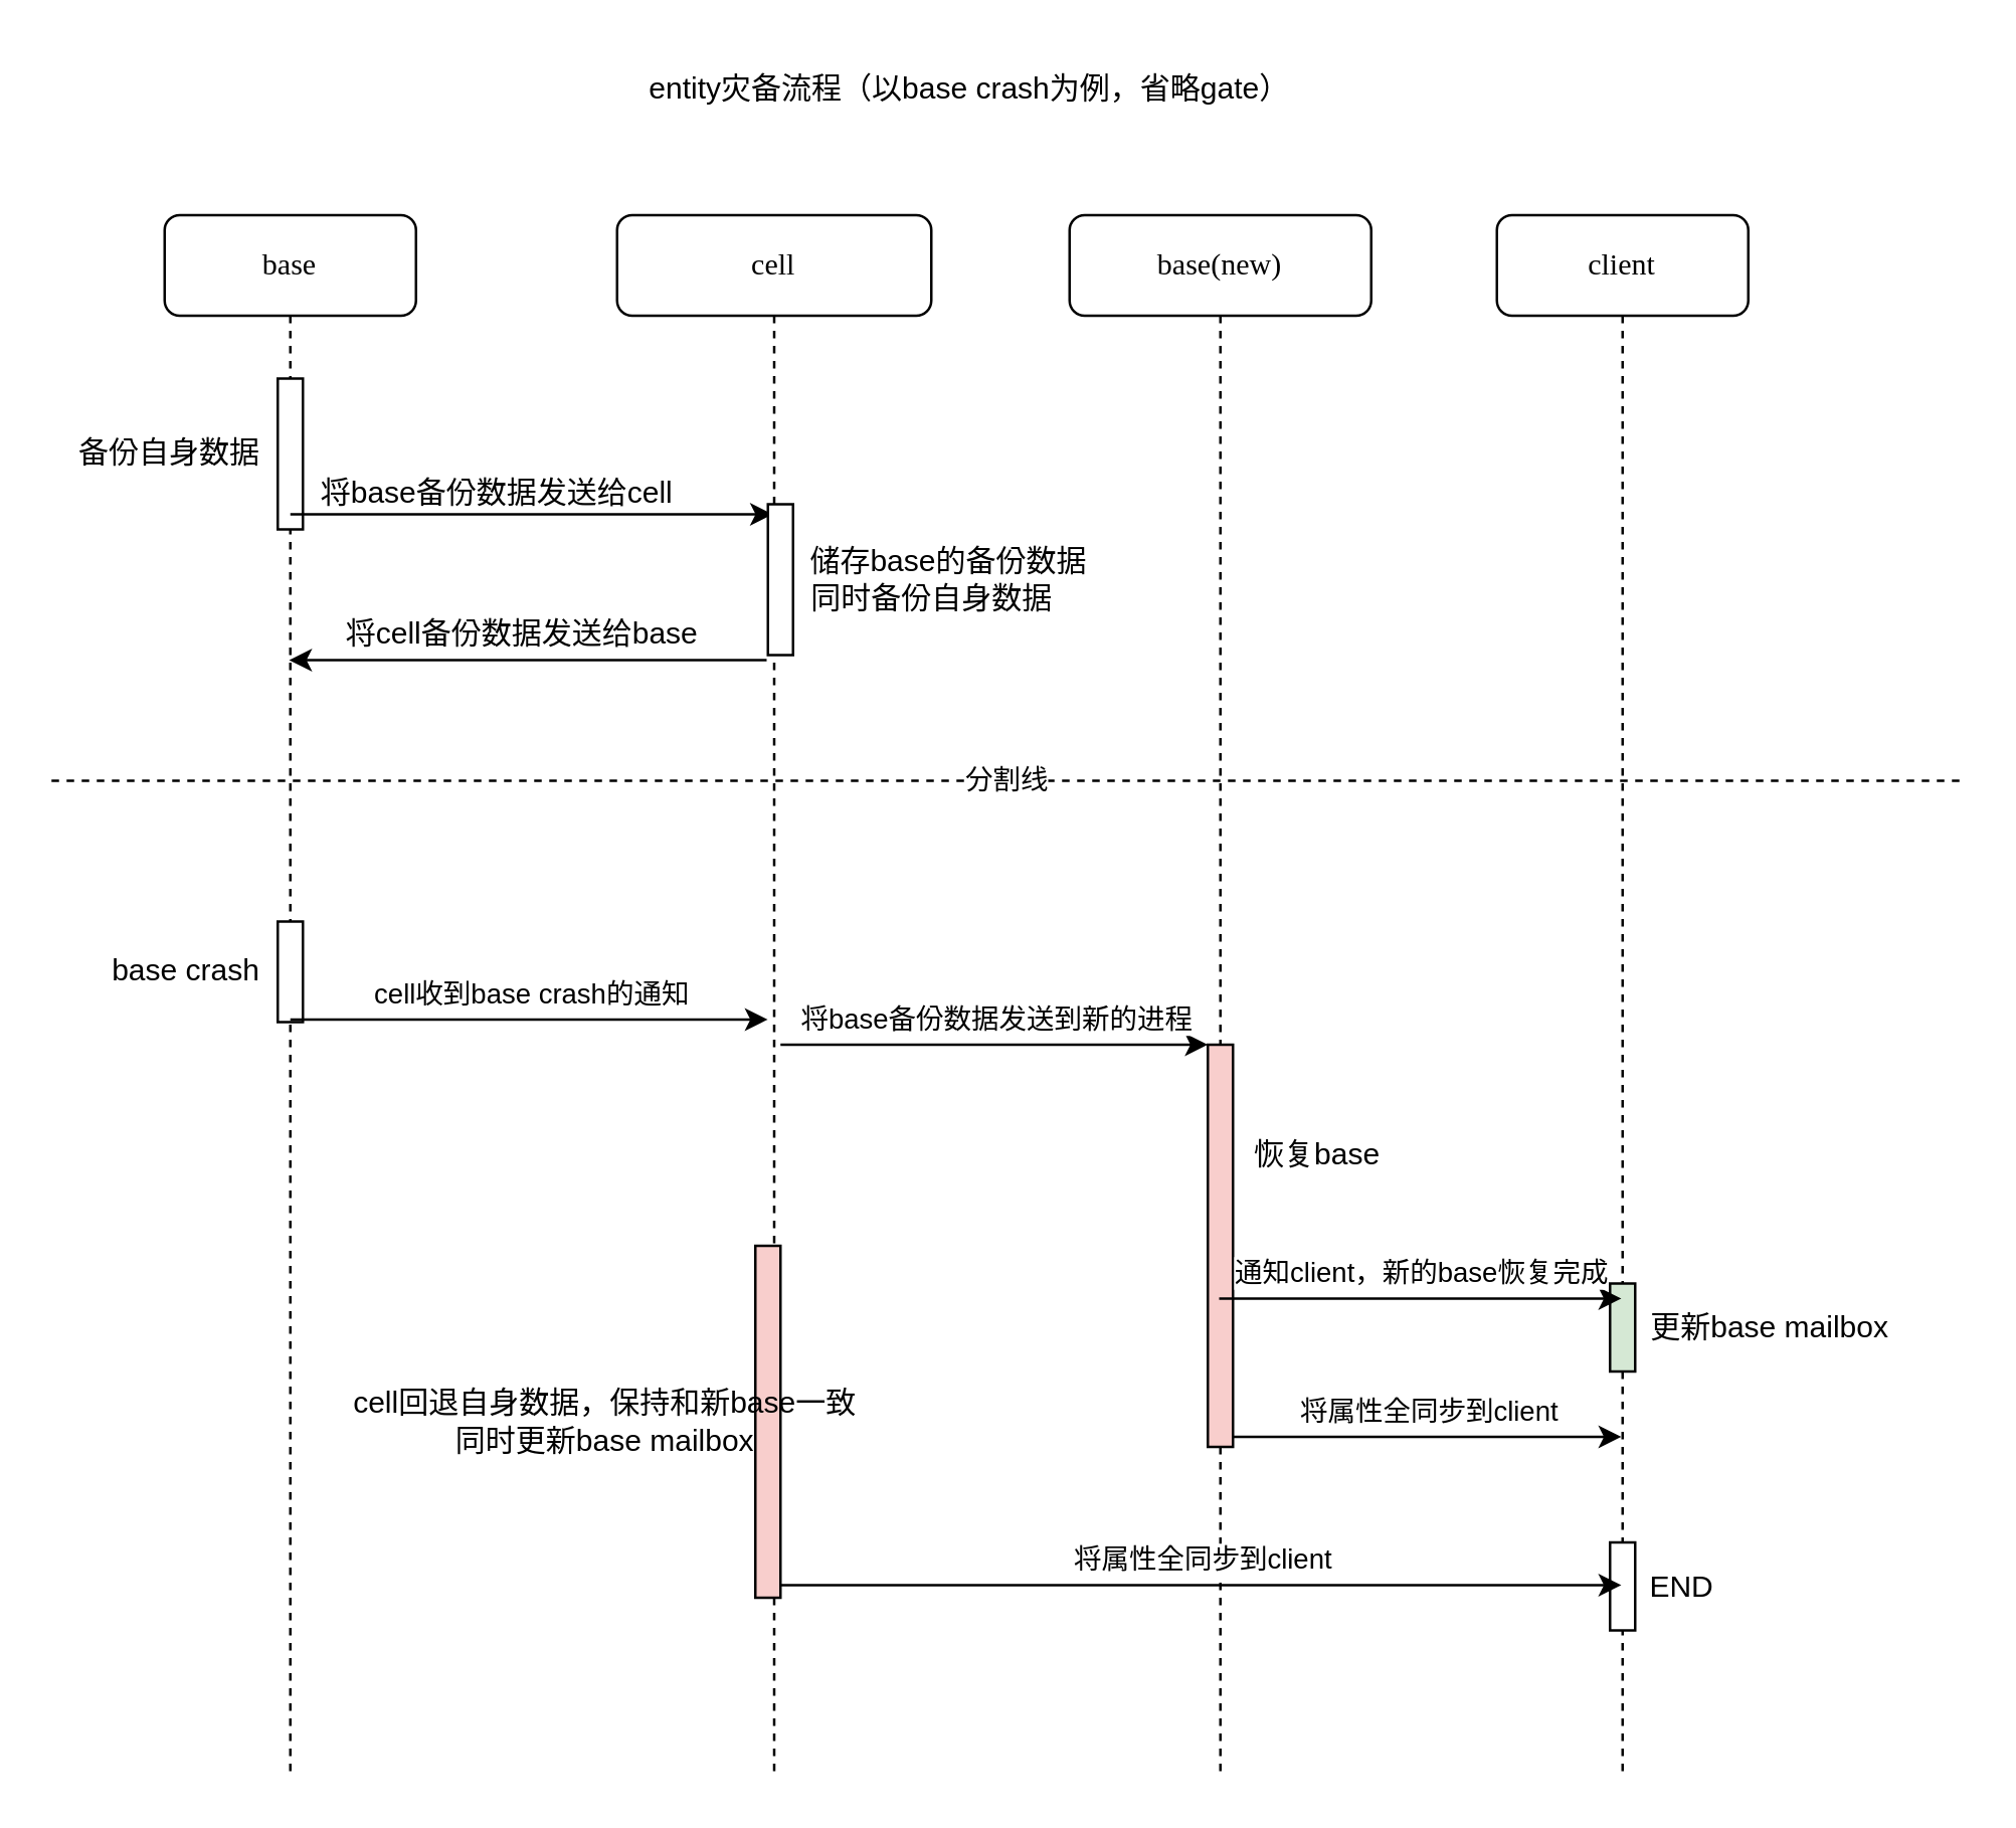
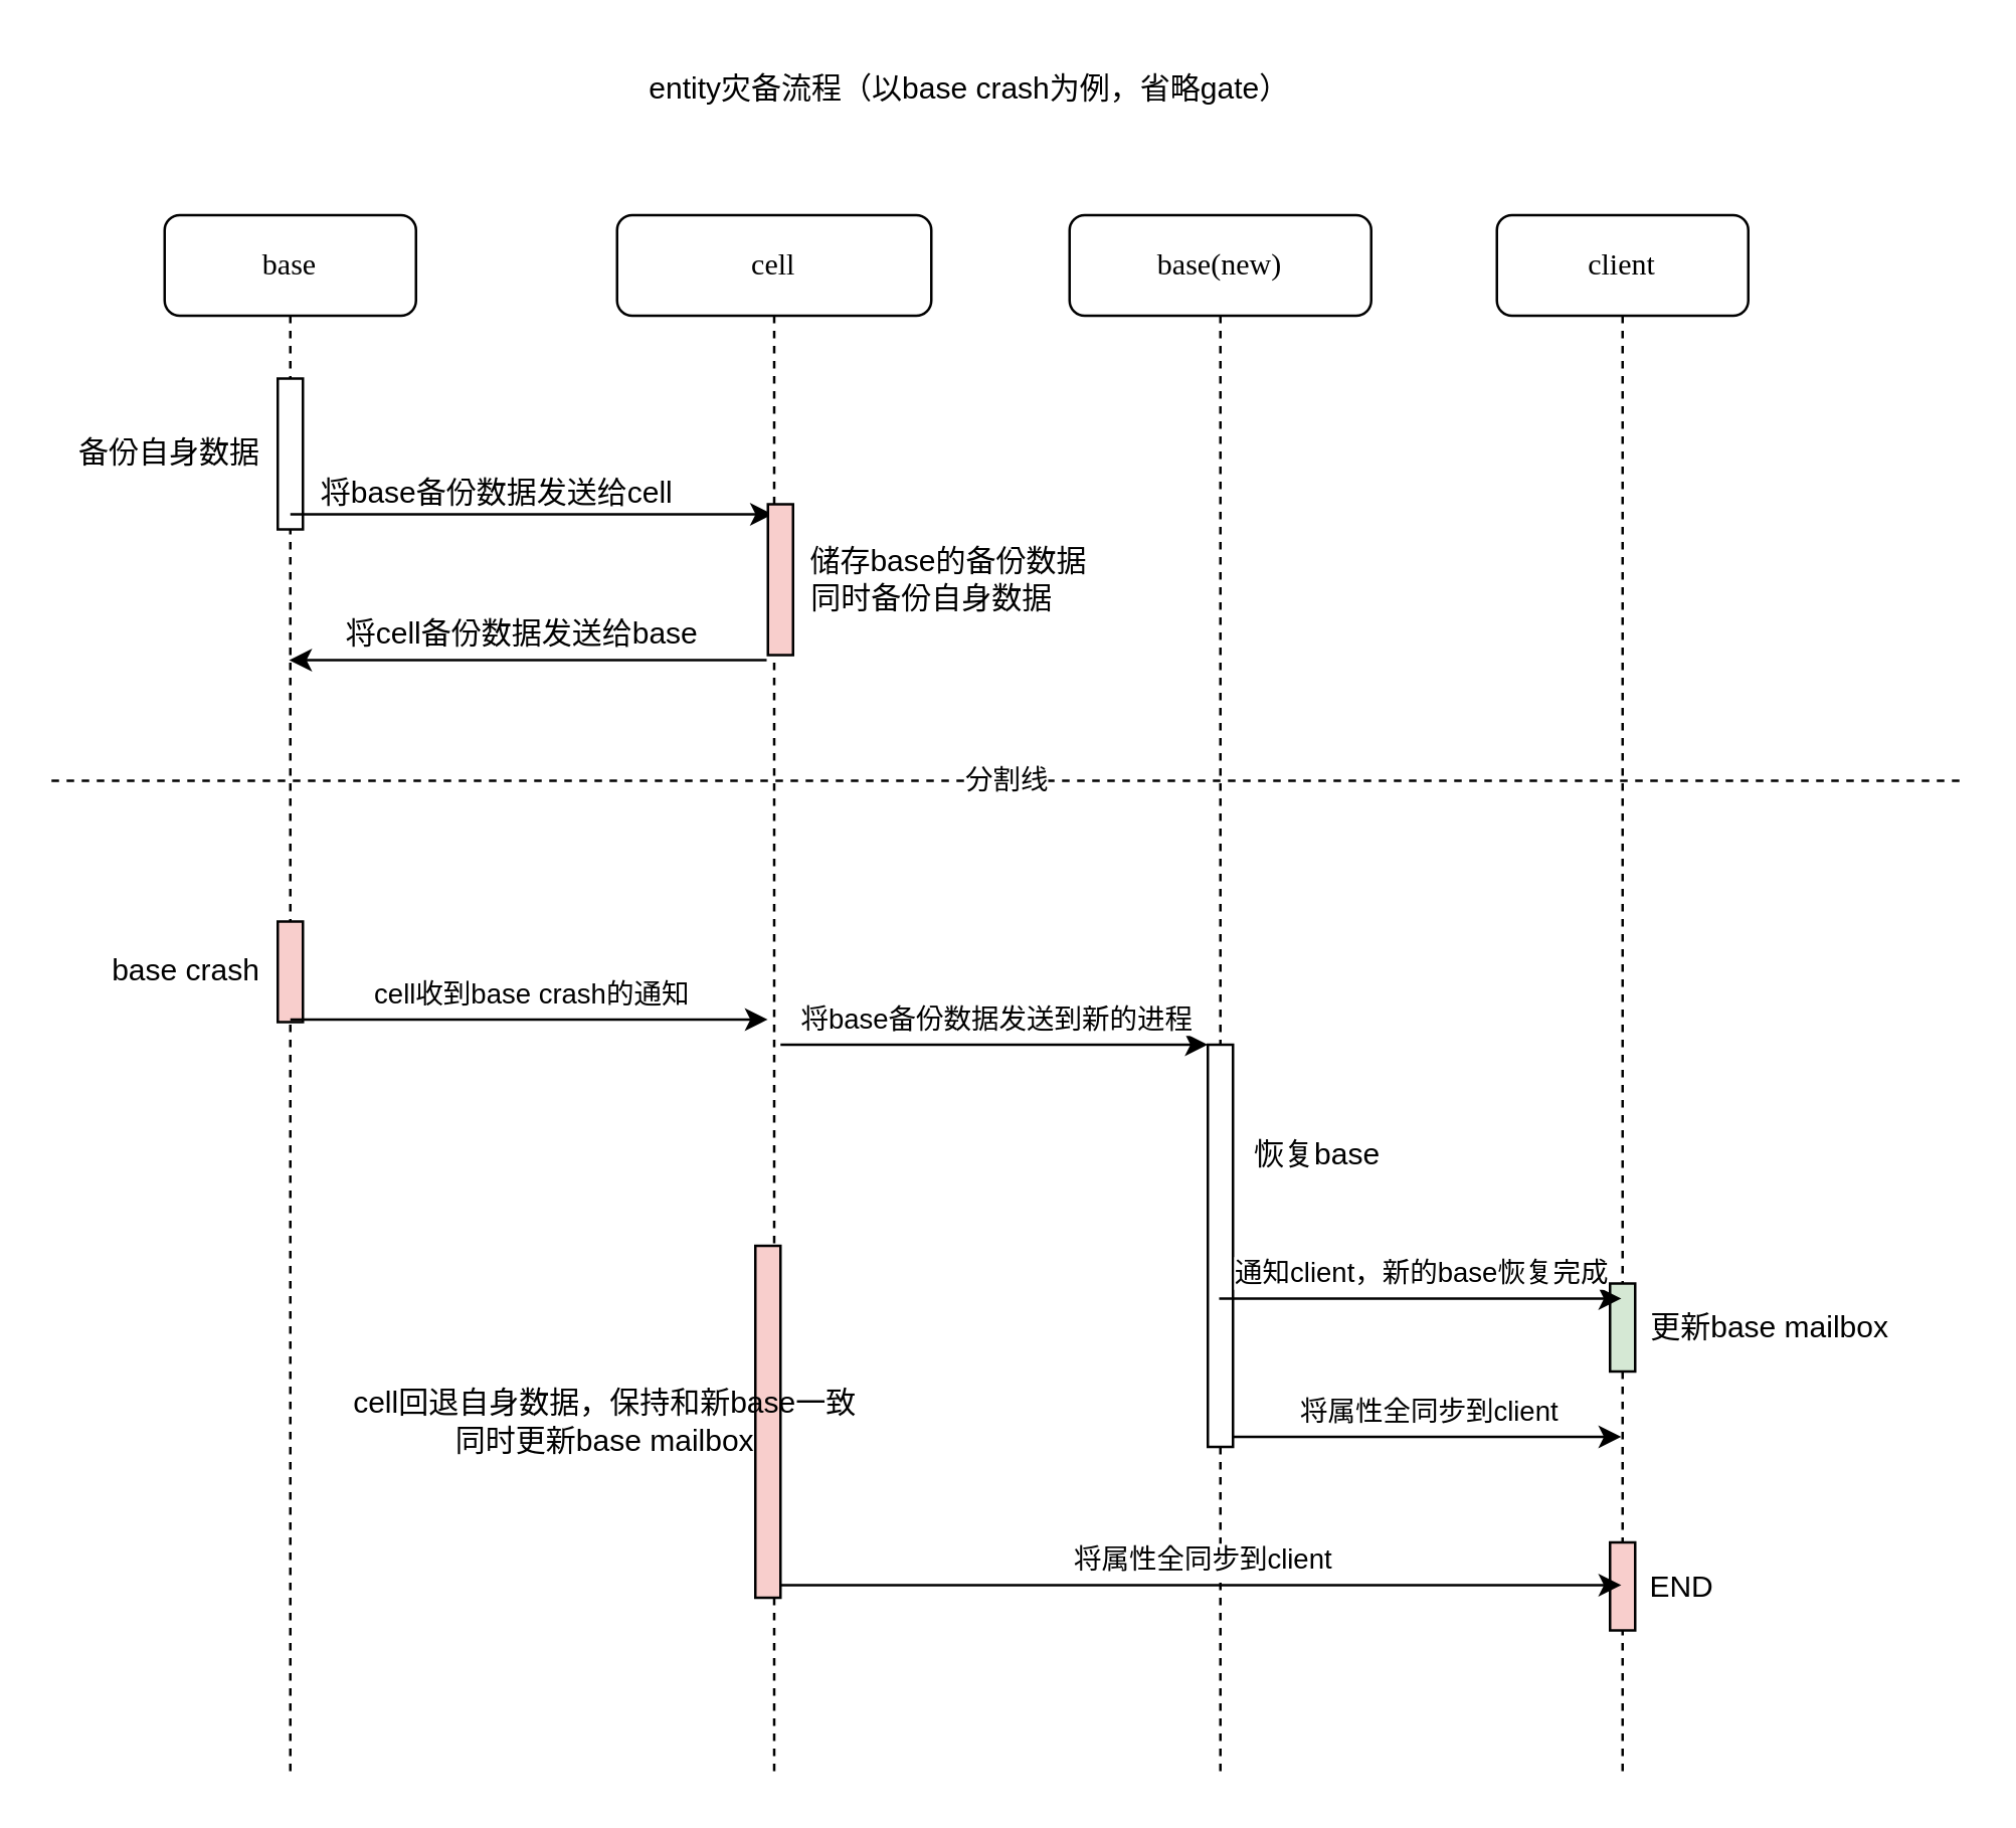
  <mxCell id="0" />
  <mxCell id="1" parent="0" />
  <mxCell id="2" value="base" style="shape=umlLifeline;perimeter=lifelinePerimeter;whiteSpace=wrap;html=1;container=1;collapsible=0;recursiveResize=0;outlineConnect=0;rounded=1;shadow=0;comic=0;labelBackgroundColor=none;strokeWidth=1;fontFamily=Verdana;fontSize=12;align=center;" parent="1" vertex="1"><mxGeometry x="65" y="85" width="100" height="620" as="geometry" /></mxCell>
  <mxCell id="3" value="" style="endArrow=classic;html=1;rounded=0;fontSize=12;" parent="2" edge="1"><mxGeometry width="50" height="50" relative="1" as="geometry"><mxPoint x="239.5" y="177" as="sourcePoint" /><mxPoint x="49.5" y="177" as="targetPoint" /><Array as="points"><mxPoint x="100" y="177" /></Array></mxGeometry></mxCell>
  <mxCell id="4" value="将cell备份数据发送给base" style="edgeLabel;html=1;align=center;verticalAlign=middle;resizable=0;points=[];fontSize=12;" parent="3" vertex="1" connectable="0"><mxGeometry x="0.161" y="-1" relative="1" as="geometry"><mxPoint x="12" y="-10" as="offset" /></mxGeometry></mxCell>
- <mxCell id="5" value="base crash&amp;nbsp; &amp;nbsp; &amp;nbsp; &amp;nbsp; &amp;nbsp; &amp;nbsp; &amp;nbsp; &amp;nbsp; &amp;nbsp; &amp;nbsp; &amp;nbsp; &amp;nbsp; &amp;nbsp;" style="html=1;points=[];perimeter=orthogonalPerimeter;" parent="2" vertex="1"><mxGeometry x="45" y="281" width="10" height="40" as="geometry" /></mxCell>
+ <mxCell id="5" value="base crash&amp;nbsp; &amp;nbsp; &amp;nbsp; &amp;nbsp; &amp;nbsp; &amp;nbsp; &amp;nbsp; &amp;nbsp; &amp;nbsp; &amp;nbsp; &amp;nbsp; &amp;nbsp; &amp;nbsp;" style="html=1;points=[];perimeter=orthogonalPerimeter;fillColor=#f8cecc;" parent="2" vertex="1"><mxGeometry x="45" y="281" width="10" height="40" as="geometry" /></mxCell>
  <mxCell id="6" value="备份自身数据&amp;nbsp; &amp;nbsp; &amp;nbsp; &amp;nbsp; &amp;nbsp; &amp;nbsp; &amp;nbsp; &amp;nbsp; &amp;nbsp; &amp;nbsp; &amp;nbsp; &amp;nbsp; &amp;nbsp; &amp;nbsp; &amp;nbsp;" style="html=1;points=[];perimeter=orthogonalPerimeter;" parent="2" vertex="1"><mxGeometry x="45" y="65" width="10" height="60" as="geometry" /></mxCell>
  <mxCell id="7" value="cell" style="shape=umlLifeline;perimeter=lifelinePerimeter;whiteSpace=wrap;html=1;container=1;collapsible=0;recursiveResize=0;outlineConnect=0;rounded=1;shadow=0;comic=0;labelBackgroundColor=none;strokeWidth=1;fontFamily=Verdana;fontSize=12;align=center;" parent="1" vertex="1"><mxGeometry x="245" y="85" width="125" height="620" as="geometry" /></mxCell>
  <mxCell id="8" value="" style="endArrow=classic;html=1;rounded=0;" parent="7" target="7" edge="1"><mxGeometry x="0.006" y="10" relative="1" as="geometry"><mxPoint x="-130" y="119" as="sourcePoint" /><mxPoint x="50" y="119" as="targetPoint" /><Array as="points"><mxPoint x="-59.5" y="119" /></Array><mxPoint as="offset" /></mxGeometry></mxCell>
- <mxCell id="9" value="&amp;nbsp; &amp;nbsp; &amp;nbsp; &amp;nbsp; &amp;nbsp; &amp;nbsp; &amp;nbsp; &amp;nbsp; &amp;nbsp; &amp;nbsp; &amp;nbsp; &amp;nbsp; &amp;nbsp; &amp;nbsp; &amp;nbsp; &amp;nbsp; &amp;nbsp; &amp;nbsp; &amp;nbsp; &amp;nbsp; 储存base的备份数据&lt;br&gt;&amp;nbsp; &amp;nbsp; &amp;nbsp; &amp;nbsp; &amp;nbsp; &amp;nbsp; &amp;nbsp; &amp;nbsp; &amp;nbsp; &amp;nbsp; &amp;nbsp; &amp;nbsp; &amp;nbsp; &amp;nbsp; &amp;nbsp; &amp;nbsp; &amp;nbsp; &amp;nbsp; 同时备份自身数据" style="html=1;points=[];perimeter=orthogonalPerimeter;" vertex="1" parent="7"><mxGeometry x="60" y="115" width="10" height="60" as="geometry" /></mxCell>
+ <mxCell id="9" value="&amp;nbsp; &amp;nbsp; &amp;nbsp; &amp;nbsp; &amp;nbsp; &amp;nbsp; &amp;nbsp; &amp;nbsp; &amp;nbsp; &amp;nbsp; &amp;nbsp; &amp;nbsp; &amp;nbsp; &amp;nbsp; &amp;nbsp; &amp;nbsp; &amp;nbsp; &amp;nbsp; &amp;nbsp; &amp;nbsp; 储存base的备份数据&lt;br&gt;&amp;nbsp; &amp;nbsp; &amp;nbsp; &amp;nbsp; &amp;nbsp; &amp;nbsp; &amp;nbsp; &amp;nbsp; &amp;nbsp; &amp;nbsp; &amp;nbsp; &amp;nbsp; &amp;nbsp; &amp;nbsp; &amp;nbsp; &amp;nbsp; &amp;nbsp; &amp;nbsp; 同时备份自身数据" style="html=1;points=[];perimeter=orthogonalPerimeter;fillColor=#f8cecc;" vertex="1" parent="7"><mxGeometry x="60" y="115" width="10" height="60" as="geometry" /></mxCell>
  <mxCell id="10" value="cell回退自身数据，保持和新base一致&amp;nbsp; &amp;nbsp; &amp;nbsp; &amp;nbsp; &amp;nbsp; &amp;nbsp; &amp;nbsp; &amp;nbsp; &amp;nbsp; &amp;nbsp; &amp;nbsp; &amp;nbsp; &amp;nbsp; &amp;nbsp; &amp;nbsp; &amp;nbsp; &amp;nbsp; &amp;nbsp; &amp;nbsp; &amp;nbsp;&lt;br&gt;同时更新base mailbox&amp;nbsp; &amp;nbsp; &amp;nbsp; &amp;nbsp; &amp;nbsp; &amp;nbsp; &amp;nbsp; &amp;nbsp; &amp;nbsp; &amp;nbsp; &amp;nbsp; &amp;nbsp; &amp;nbsp; &amp;nbsp; &amp;nbsp; &amp;nbsp; &amp;nbsp; &amp;nbsp; &amp;nbsp; &amp;nbsp;" style="html=1;points=[];perimeter=orthogonalPerimeter;fillColor=#f8cecc;" parent="7" vertex="1"><mxGeometry x="55" y="410" width="10" height="140" as="geometry" /></mxCell>
  <mxCell id="11" value="base(new)" style="shape=umlLifeline;perimeter=lifelinePerimeter;whiteSpace=wrap;html=1;container=1;collapsible=0;recursiveResize=0;outlineConnect=0;rounded=1;shadow=0;comic=0;labelBackgroundColor=none;strokeWidth=1;fontFamily=Verdana;fontSize=12;align=center;" parent="1" vertex="1"><mxGeometry x="425" y="85" width="120" height="620" as="geometry" /></mxCell>
- <mxCell id="12" value="&amp;nbsp; &amp;nbsp; &amp;nbsp; &amp;nbsp; &amp;nbsp; &amp;nbsp; &amp;nbsp; &amp;nbsp; &amp;nbsp; &amp;nbsp; &amp;nbsp; &amp;nbsp;恢复base&lt;br&gt;&lt;br&gt;&lt;br&gt;&lt;br&gt;&lt;br&gt;&lt;br&gt;" style="html=1;points=[];perimeter=orthogonalPerimeter;fillColor=#f8cecc;" parent="11" vertex="1"><mxGeometry x="55" y="330" width="10" height="160" as="geometry" /></mxCell>
+ <mxCell id="12" value="&amp;nbsp; &amp;nbsp; &amp;nbsp; &amp;nbsp; &amp;nbsp; &amp;nbsp; &amp;nbsp; &amp;nbsp; &amp;nbsp; &amp;nbsp; &amp;nbsp; &amp;nbsp;恢复base&lt;br&gt;&lt;br&gt;&lt;br&gt;&lt;br&gt;&lt;br&gt;&lt;br&gt;" style="html=1;points=[];perimeter=orthogonalPerimeter;" parent="11" vertex="1"><mxGeometry x="55" y="330" width="10" height="160" as="geometry" /></mxCell>
  <mxCell id="13" value="将base备份数据发送到新的进程" style="endArrow=classic;html=1;rounded=0;" edge="1" parent="11"><mxGeometry x="0.006" y="10" relative="1" as="geometry"><mxPoint x="-115" y="330" as="sourcePoint" /><mxPoint x="55" y="330" as="targetPoint" /><Array as="points"><mxPoint x="-44.5" y="330" /></Array><mxPoint as="offset" /></mxGeometry></mxCell>
  <mxCell id="14" value="将属性全同步到client" style="endArrow=classic;html=1;rounded=0;" edge="1" parent="11"><mxGeometry x="0.006" y="10" relative="1" as="geometry"><mxPoint x="65" y="486" as="sourcePoint" /><mxPoint x="219.5" y="486" as="targetPoint" /><Array as="points"><mxPoint x="115" y="486" /><mxPoint x="145" y="486" /></Array><mxPoint as="offset" /></mxGeometry></mxCell>
  <mxCell id="15" value="将base备份数据发送给cell" style="text;html=1;align=center;verticalAlign=middle;resizable=0;points=[];autosize=1;strokeColor=none;fillColor=none;" parent="1" vertex="1"><mxGeometry x="117" y="181" width="160" height="30" as="geometry" /></mxCell>
  <mxCell id="16" value="cell收到base crash的通知" style="endArrow=classic;html=1;rounded=0;entryX=0.676;entryY=0.8;entryDx=0;entryDy=0;entryPerimeter=0;" parent="1" edge="1"><mxGeometry x="0.006" y="10" relative="1" as="geometry"><mxPoint x="115" y="405" as="sourcePoint" /><mxPoint x="304.92" y="405" as="targetPoint" /><Array as="points"><mxPoint x="185.5" y="405" /></Array><mxPoint as="offset" /></mxGeometry></mxCell>
  <mxCell id="17" value="entity灾备流程（以base crash为例，省略gate）" style="text;html=1;align=center;verticalAlign=middle;resizable=0;points=[];autosize=1;strokeColor=none;fillColor=none;" parent="1" vertex="1"><mxGeometry x="245" y="20" width="280" height="30" as="geometry" /></mxCell>
  <mxCell id="18" value="分割线&lt;br&gt;" style="endArrow=none;dashed=1;html=1;rounded=0;" edge="1" parent="1"><mxGeometry width="50" height="50" relative="1" as="geometry"><mxPoint x="20" y="310" as="sourcePoint" /><mxPoint x="780" y="310" as="targetPoint" /></mxGeometry></mxCell>
  <mxCell id="19" value="client" style="shape=umlLifeline;perimeter=lifelinePerimeter;whiteSpace=wrap;html=1;container=1;collapsible=0;recursiveResize=0;outlineConnect=0;rounded=1;shadow=0;comic=0;labelBackgroundColor=none;strokeWidth=1;fontFamily=Verdana;fontSize=12;align=center;" vertex="1" parent="1"><mxGeometry x="595" y="85" width="100" height="620" as="geometry" /></mxCell>
  <mxCell id="20" value="&amp;nbsp; &amp;nbsp; &amp;nbsp; &amp;nbsp; &amp;nbsp; &amp;nbsp; &amp;nbsp; &amp;nbsp; &amp;nbsp; &amp;nbsp; &amp;nbsp; &amp;nbsp; &amp;nbsp; &amp;nbsp; &amp;nbsp; &amp;nbsp; &amp;nbsp; &amp;nbsp;更新base mailbox" style="html=1;points=[];perimeter=orthogonalPerimeter;fillColor=#d5e8d4;" vertex="1" parent="19"><mxGeometry x="45" y="425" width="10" height="35" as="geometry" /></mxCell>
- <mxCell id="21" value="&amp;nbsp; &amp;nbsp; &amp;nbsp; &amp;nbsp; &amp;nbsp; &amp;nbsp; &amp;nbsp; END" style="html=1;points=[];perimeter=orthogonalPerimeter;" vertex="1" parent="19"><mxGeometry x="45" y="528" width="10" height="35" as="geometry" /></mxCell>
+ <mxCell id="21" value="&amp;nbsp; &amp;nbsp; &amp;nbsp; &amp;nbsp; &amp;nbsp; &amp;nbsp; &amp;nbsp; END" style="html=1;points=[];perimeter=orthogonalPerimeter;fillColor=#f8cecc;" vertex="1" parent="19"><mxGeometry x="45" y="528" width="10" height="35" as="geometry" /></mxCell>
  <mxCell id="22" value="通知client，新的base恢复完成" style="endArrow=classic;html=1;rounded=0;" parent="1" edge="1"><mxGeometry x="0.006" y="10" relative="1" as="geometry"><mxPoint x="484.5" y="516" as="sourcePoint" /><mxPoint x="644.5" y="516" as="targetPoint" /><Array as="points"><mxPoint x="545" y="516" /><mxPoint x="570" y="516" /></Array><mxPoint as="offset" /></mxGeometry></mxCell>
  <mxCell id="23" value="将属性全同步到client" style="endArrow=classic;html=1;rounded=0;" edge="1" parent="1" target="19"><mxGeometry x="0.006" y="10" relative="1" as="geometry"><mxPoint x="310" y="630" as="sourcePoint" /><mxPoint x="480" y="630" as="targetPoint" /><Array as="points"><mxPoint x="380.5" y="630" /></Array><mxPoint as="offset" /></mxGeometry></mxCell>
